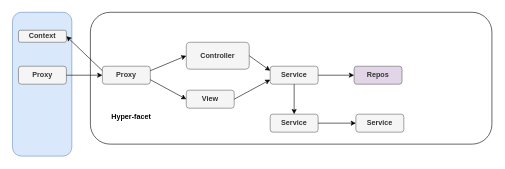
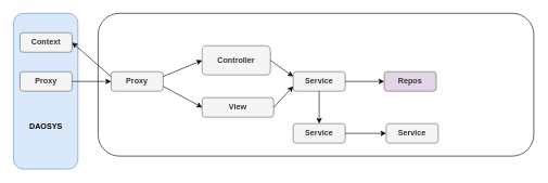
  <mxCell id="0" />
  <mxCell id="1" parent="0" />
  <mxCell id="2" value="" style="rounded=1;whiteSpace=wrap;html=1;" parent="1" vertex="1"><mxGeometry x="150" y="20" width="670" height="220" as="geometry" /></mxCell>
  <mxCell id="3" value="" style="rounded=1;whiteSpace=wrap;html=1;fillColor=#dae8fc;strokeColor=#6c8ebf;" parent="1" vertex="1"><mxGeometry x="20" y="20" width="99" height="240" as="geometry" /></mxCell>
  <mxCell id="4" value="&lt;b&gt;Proxy&lt;/b&gt;" style="rounded=1;whiteSpace=wrap;html=1;fillColor=#f5f5f5;fontColor=#333333;strokeColor=#666666;" parent="1" vertex="1"><mxGeometry x="170" y="110" width="80" height="30" as="geometry" /></mxCell>
- <mxCell id="5" value="&lt;b&gt;Context&lt;/b&gt;" style="rounded=1;whiteSpace=wrap;html=1;fillColor=#f5f5f5;strokeColor=#666666;fontColor=#333333;" parent="1" vertex="1"><mxGeometry x="30" y="50" width="80" height="20" as="geometry" /></mxCell>
+ <mxCell id="5" value="&lt;b&gt;Context&lt;/b&gt;" style="rounded=1;whiteSpace=wrap;html=1;fillColor=#f5f5f5;strokeColor=#666666;fontColor=#333333;" parent="1" vertex="1"><mxGeometry x="30" y="50" width="80" height="30" as="geometry" /></mxCell>
  <mxCell id="6" value="&lt;b&gt;Proxy&lt;/b&gt;" style="rounded=1;whiteSpace=wrap;html=1;fillColor=#f5f5f5;strokeColor=#666666;fontColor=#333333;" parent="1" vertex="1"><mxGeometry x="30" y="110" width="80" height="30" as="geometry" /></mxCell>
  <mxCell id="7" value="&lt;b&gt;Controller&lt;/b&gt;" style="rounded=1;whiteSpace=wrap;html=1;fillColor=#f5f5f5;fontColor=#333333;strokeColor=#666666;" parent="1" vertex="1"><mxGeometry x="310" y="70" width="105" height="45" as="geometry" /></mxCell>
- <mxCell id="8" value="&lt;b&gt;View&lt;/b&gt;" style="rounded=1;whiteSpace=wrap;html=1;fillColor=#f5f5f5;fontColor=#333333;strokeColor=#666666;" parent="1" vertex="1"><mxGeometry x="310" y="150" width="80" height="30" as="geometry" /></mxCell>
+ <mxCell id="8" value="&lt;b&gt;View&lt;/b&gt;" style="rounded=1;whiteSpace=wrap;html=1;fillColor=#f5f5f5;fontColor=#333333;strokeColor=#666666;" parent="1" vertex="1"><mxGeometry x="310" y="150" width="110" height="30" as="geometry" /></mxCell>
  <mxCell id="9" value="&lt;b&gt;Service&lt;/b&gt;" style="rounded=1;whiteSpace=wrap;html=1;fillColor=#f5f5f5;fontColor=#333333;strokeColor=#666666;" parent="1" vertex="1"><mxGeometry x="450" y="110" width="80" height="30" as="geometry" /></mxCell>
  <mxCell id="10" value="&lt;b&gt;Repos&lt;/b&gt;" style="rounded=1;whiteSpace=wrap;html=1;fillColor=#e1d5e7;fontColor=#333333;strokeColor=#666666;" parent="1" vertex="1"><mxGeometry x="590" y="110" width="80" height="30" as="geometry" /></mxCell>
  <mxCell id="11" value="&lt;b&gt;Service&lt;/b&gt;" style="rounded=1;whiteSpace=wrap;html=1;fillColor=#f5f5f5;fontColor=#333333;strokeColor=#666666;" parent="1" vertex="1"><mxGeometry x="450" y="190" width="80" height="30" as="geometry" /></mxCell>
  <mxCell id="12" value="&lt;b&gt;Service&lt;/b&gt;" style="rounded=1;whiteSpace=wrap;html=1;fillColor=#f5f5f5;fontColor=#333333;strokeColor=#666666;" parent="1" vertex="1"><mxGeometry x="593" y="190" width="80" height="30" as="geometry" /></mxCell>
  <mxCell id="13" value="" style="endArrow=classic;html=1;rounded=0;exitX=1;exitY=0.5;exitDx=0;exitDy=0;entryX=0;entryY=0.5;entryDx=0;entryDy=0;" parent="1" source="6" target="4" edge="1"><mxGeometry width="50" height="50" relative="1" as="geometry"><mxPoint x="130" y="220" as="sourcePoint" /><mxPoint x="180" y="170" as="targetPoint" /></mxGeometry></mxCell>
  <mxCell id="14" value="" style="endArrow=classic;html=1;rounded=0;exitX=1;exitY=0.25;exitDx=0;exitDy=0;entryX=0;entryY=0.5;entryDx=0;entryDy=0;" parent="1" source="4" target="7" edge="1"><mxGeometry width="50" height="50" relative="1" as="geometry"><mxPoint x="270" y="109" as="sourcePoint" /><mxPoint x="350" y="109" as="targetPoint" /></mxGeometry></mxCell>
  <mxCell id="15" value="" style="endArrow=classic;html=1;rounded=0;exitX=1;exitY=0.75;exitDx=0;exitDy=0;entryX=0;entryY=0.5;entryDx=0;entryDy=0;" parent="1" source="4" target="8" edge="1"><mxGeometry width="50" height="50" relative="1" as="geometry"><mxPoint x="260" y="135" as="sourcePoint" /><mxPoint x="320" y="95" as="targetPoint" /></mxGeometry></mxCell>
  <mxCell id="16" value="" style="endArrow=classic;html=1;rounded=0;exitX=1;exitY=0.5;exitDx=0;exitDy=0;entryX=0;entryY=0.25;entryDx=0;entryDy=0;" parent="1" source="7" target="9" edge="1"><mxGeometry width="50" height="50" relative="1" as="geometry"><mxPoint x="440" y="80" as="sourcePoint" /><mxPoint x="500" y="40" as="targetPoint" /></mxGeometry></mxCell>
  <mxCell id="17" value="" style="endArrow=classic;html=1;rounded=0;exitX=1;exitY=0.5;exitDx=0;exitDy=0;entryX=0;entryY=0.75;entryDx=0;entryDy=0;" parent="1" source="8" target="9" edge="1"><mxGeometry width="50" height="50" relative="1" as="geometry"><mxPoint x="400" y="95" as="sourcePoint" /><mxPoint x="460" y="135" as="targetPoint" /></mxGeometry></mxCell>
  <mxCell id="18" value="" style="endArrow=classic;html=1;rounded=0;exitX=1;exitY=0.5;exitDx=0;exitDy=0;entryX=0;entryY=0.5;entryDx=0;entryDy=0;" parent="1" source="9" target="10" edge="1"><mxGeometry width="50" height="50" relative="1" as="geometry"><mxPoint x="560" y="117.5" as="sourcePoint" /><mxPoint x="620" y="150" as="targetPoint" /></mxGeometry></mxCell>
  <mxCell id="19" value="" style="endArrow=classic;html=1;rounded=0;exitX=0.5;exitY=1;exitDx=0;exitDy=0;entryX=0.5;entryY=0;entryDx=0;entryDy=0;" parent="1" target="11" edge="1" source="9"><mxGeometry width="50" height="50" relative="1" as="geometry"><mxPoint x="530" y="132.5" as="sourcePoint" /><mxPoint x="590" y="100" as="targetPoint" /></mxGeometry></mxCell>
  <mxCell id="20" value="" style="endArrow=classic;html=1;rounded=0;exitX=1;exitY=0.5;exitDx=0;exitDy=0;entryX=0;entryY=0.5;entryDx=0;entryDy=0;" parent="1" source="11" target="12" edge="1"><mxGeometry width="50" height="50" relative="1" as="geometry"><mxPoint x="610" y="230" as="sourcePoint" /><mxPoint x="690" y="230" as="targetPoint" /></mxGeometry></mxCell>
  <mxCell id="21" value="" style="endArrow=classic;html=1;rounded=0;exitX=0;exitY=0.25;exitDx=0;exitDy=0;entryX=1;entryY=0.5;entryDx=0;entryDy=0;" parent="1" source="4" target="5" edge="1"><mxGeometry width="50" height="50" relative="1" as="geometry"><mxPoint x="190" y="290" as="sourcePoint" /><mxPoint x="240" y="240" as="targetPoint" /></mxGeometry></mxCell>
- <mxCell id="23" value="&lt;b&gt;Hyper-facet&amp;nbsp;&lt;/b&gt;" style="text;html=1;strokeColor=none;fillColor=none;align=center;verticalAlign=middle;whiteSpace=wrap;rounded=0;" parent="1" vertex="1"><mxGeometry x="160" y="180" width="120" height="30" as="geometry" /></mxCell>
+ <mxCell id="22" value="&lt;b&gt;DAOSYS&lt;/b&gt;" style="text;html=1;strokeColor=none;fillColor=none;align=center;verticalAlign=middle;whiteSpace=wrap;rounded=0;" parent="1" vertex="1"><mxGeometry x="29.5" y="180" width="80" height="30" as="geometry" /></mxCell>
